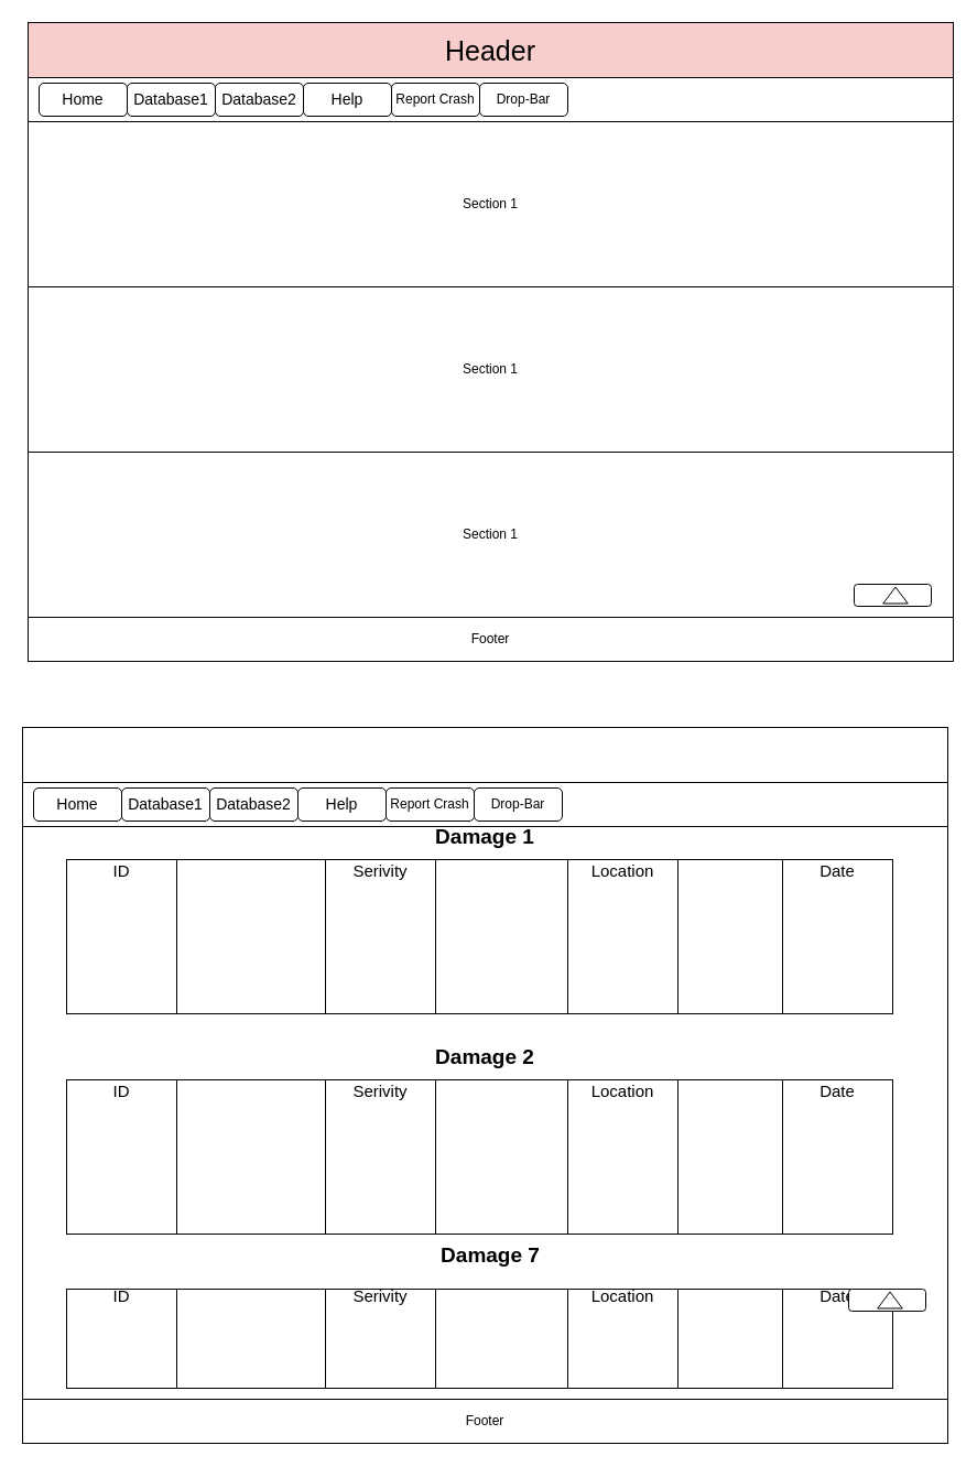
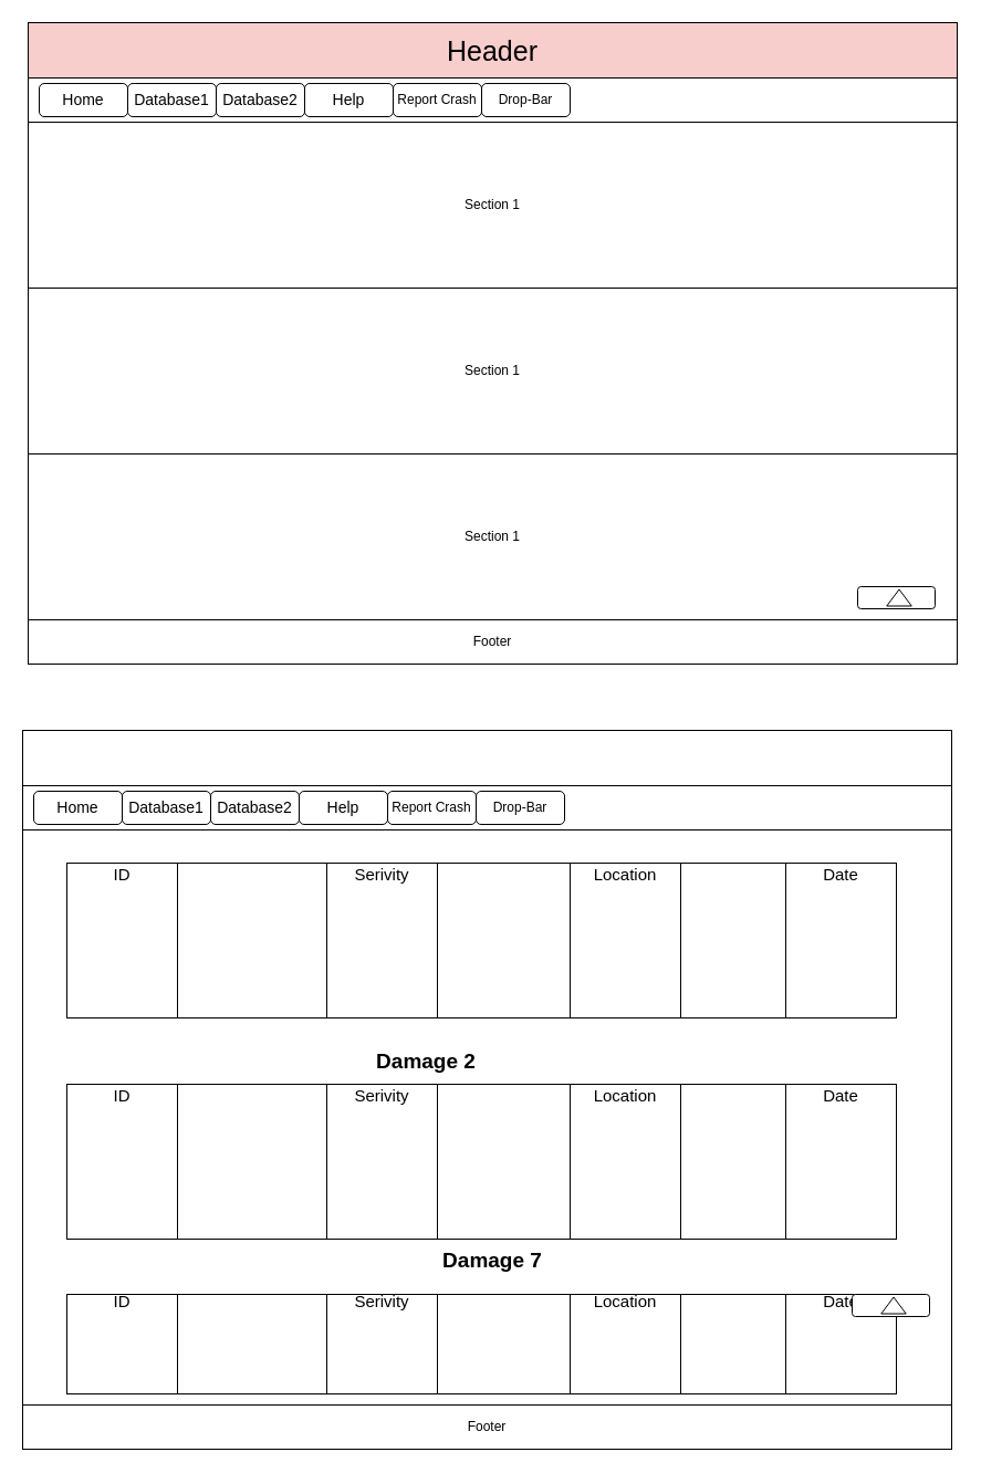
  <mxCell id="0" />
  <mxCell id="1" parent="0" />
  <mxCell id="2" value="" style="rounded=0;whiteSpace=wrap;html=1;" vertex="1" parent="1"><mxGeometry x="25" y="20" width="840" height="580" as="geometry" /></mxCell>
  <mxCell id="3" value="&lt;font style=&quot;font-size: 25px&quot;&gt;Header&lt;/font&gt;" style="rounded=0;whiteSpace=wrap;html=1;fillColor=#f8cecc;" vertex="1" parent="1"><mxGeometry x="25" y="20" width="840" height="50" as="geometry" /></mxCell>
  <mxCell id="4" value="" style="rounded=0;whiteSpace=wrap;html=1;" vertex="1" parent="1"><mxGeometry x="25" y="70" width="840" height="40" as="geometry" /></mxCell>
  <mxCell id="5" value="&lt;font style=&quot;font-size: 14px&quot;&gt;Home&lt;/font&gt;" style="rounded=1;whiteSpace=wrap;html=1;" vertex="1" parent="1"><mxGeometry x="35" y="75" width="80" height="30" as="geometry" /></mxCell>
  <mxCell id="6" value="&lt;font style=&quot;font-size: 14px&quot;&gt;Database1&lt;/font&gt;" style="rounded=1;whiteSpace=wrap;html=1;" vertex="1" parent="1"><mxGeometry x="115" y="75" width="80" height="30" as="geometry" /></mxCell>
  <mxCell id="7" value="&lt;font style=&quot;font-size: 14px&quot;&gt;Database2&lt;/font&gt;" style="rounded=1;whiteSpace=wrap;html=1;" vertex="1" parent="1"><mxGeometry x="195" y="75" width="80" height="30" as="geometry" /></mxCell>
  <mxCell id="8" value="&lt;font style=&quot;font-size: 14px&quot;&gt;Help&lt;/font&gt;" style="rounded=1;whiteSpace=wrap;html=1;" vertex="1" parent="1"><mxGeometry x="275" y="75" width="80" height="30" as="geometry" /></mxCell>
  <mxCell id="9" value="&lt;font style=&quot;font-size: 12px&quot;&gt;Report Crash&lt;/font&gt;" style="rounded=1;whiteSpace=wrap;html=1;" vertex="1" parent="1"><mxGeometry x="355" y="75" width="80" height="30" as="geometry" /></mxCell>
  <mxCell id="10" value="&lt;font style=&quot;font-size: 12px&quot;&gt;Drop-Bar&lt;/font&gt;" style="rounded=1;whiteSpace=wrap;html=1;" vertex="1" parent="1"><mxGeometry x="435" y="75" width="80" height="30" as="geometry" /></mxCell>
  <mxCell id="11" value="Section 1" style="rounded=0;whiteSpace=wrap;html=1;" vertex="1" parent="1"><mxGeometry x="25" y="110" width="840" height="150" as="geometry" /></mxCell>
  <mxCell id="12" value="Section 1" style="rounded=0;whiteSpace=wrap;html=1;" vertex="1" parent="1"><mxGeometry x="25" y="260" width="840" height="150" as="geometry" /></mxCell>
  <mxCell id="13" value="Section 1" style="rounded=0;whiteSpace=wrap;html=1;" vertex="1" parent="1"><mxGeometry x="25" y="410" width="840" height="150" as="geometry" /></mxCell>
  <mxCell id="14" value="" style="group" vertex="1" connectable="0" parent="1"><mxGeometry x="775" y="530" width="70" height="20" as="geometry" /></mxCell>
  <mxCell id="15" value="" style="rounded=1;whiteSpace=wrap;html=1;" vertex="1" parent="14"><mxGeometry width="70" height="20" as="geometry" /></mxCell>
  <mxCell id="16" value="" style="triangle;whiteSpace=wrap;html=1;rotation=-90;" vertex="1" parent="14"><mxGeometry x="30" y="-1.25" width="15" height="22.5" as="geometry" /></mxCell>
  <mxCell id="17" value="Footer" style="rounded=0;whiteSpace=wrap;html=1;" vertex="1" parent="1"><mxGeometry x="25" y="560" width="840" height="40" as="geometry" /></mxCell>
  <mxCell id="18" value="" style="rounded=0;whiteSpace=wrap;html=1;" vertex="1" parent="1"><mxGeometry x="20" y="660" width="840" height="610" as="geometry" /></mxCell>
  <mxCell id="19" value="" style="rounded=0;whiteSpace=wrap;html=1;" vertex="1" parent="1"><mxGeometry x="20" y="710" width="840" height="40" as="geometry" /></mxCell>
  <mxCell id="20" value="&lt;font style=&quot;font-size: 14px&quot;&gt;Home&lt;/font&gt;" style="rounded=1;whiteSpace=wrap;html=1;" vertex="1" parent="1"><mxGeometry x="30" y="715" width="80" height="30" as="geometry" /></mxCell>
  <mxCell id="21" value="&lt;font style=&quot;font-size: 14px&quot;&gt;Database1&lt;/font&gt;" style="rounded=1;whiteSpace=wrap;html=1;" vertex="1" parent="1"><mxGeometry x="110" y="715" width="80" height="30" as="geometry" /></mxCell>
  <mxCell id="22" value="&lt;font style=&quot;font-size: 14px&quot;&gt;Database2&lt;/font&gt;" style="rounded=1;whiteSpace=wrap;html=1;" vertex="1" parent="1"><mxGeometry x="190" y="715" width="80" height="30" as="geometry" /></mxCell>
  <mxCell id="23" value="&lt;font style=&quot;font-size: 14px&quot;&gt;Help&lt;/font&gt;" style="rounded=1;whiteSpace=wrap;html=1;" vertex="1" parent="1"><mxGeometry x="270" y="715" width="80" height="30" as="geometry" /></mxCell>
  <mxCell id="24" value="&lt;font style=&quot;font-size: 12px&quot;&gt;Report Crash&lt;/font&gt;" style="rounded=1;whiteSpace=wrap;html=1;" vertex="1" parent="1"><mxGeometry x="350" y="715" width="80" height="30" as="geometry" /></mxCell>
  <mxCell id="25" value="&lt;font style=&quot;font-size: 12px&quot;&gt;Drop-Bar&lt;/font&gt;" style="rounded=1;whiteSpace=wrap;html=1;" vertex="1" parent="1"><mxGeometry x="430" y="715" width="80" height="30" as="geometry" /></mxCell>
  <mxCell id="26" value="Footer" style="rounded=0;whiteSpace=wrap;html=1;" vertex="1" parent="1"><mxGeometry x="20" y="1270" width="840" height="40" as="geometry" /></mxCell>
- <mxCell id="27" value="&lt;font size=&quot;1&quot;&gt;&lt;b style=&quot;font-size: 19px&quot;&gt;Damage 1&lt;/b&gt;&lt;/font&gt;" style="text;html=1;strokeColor=none;fillColor=none;align=center;verticalAlign=middle;whiteSpace=wrap;rounded=0;" vertex="1" parent="1"><mxGeometry x="390" y="750" width="100" height="20" as="geometry" /></mxCell>
- <mxCell id="28" value="&lt;font size=&quot;1&quot;&gt;&lt;b style=&quot;font-size: 19px&quot;&gt;Damage 2&lt;/b&gt;&lt;/font&gt;" style="text;html=1;strokeColor=none;fillColor=none;align=center;verticalAlign=middle;whiteSpace=wrap;rounded=0;" vertex="1" parent="1"><mxGeometry x="390" y="950" width="100" height="20" as="geometry" /></mxCell>
+ <mxCell id="28" value="&lt;font size=&quot;1&quot;&gt;&lt;b style=&quot;font-size: 19px&quot;&gt;Damage 2&lt;/b&gt;&lt;/font&gt;" style="text;html=1;strokeColor=none;fillColor=none;align=center;verticalAlign=middle;whiteSpace=wrap;rounded=0;" vertex="1" parent="1"><mxGeometry x="335" y="950" width="100" height="20" as="geometry" /></mxCell>
  <mxCell id="29" value="&lt;font size=&quot;1&quot;&gt;&lt;b style=&quot;font-size: 19px&quot;&gt;Damage 7&lt;/b&gt;&lt;/font&gt;" style="text;html=1;strokeColor=none;fillColor=none;align=center;verticalAlign=middle;whiteSpace=wrap;rounded=0;" vertex="1" parent="1"><mxGeometry x="395" y="1130" width="100" height="20" as="geometry" /></mxCell>
  <mxCell id="30" value="" style="group" vertex="1" connectable="0" parent="1"><mxGeometry x="60" y="780" width="750" height="140" as="geometry" /></mxCell>
  <mxCell id="31" value="" style="rounded=0;whiteSpace=wrap;html=1;" vertex="1" parent="30"><mxGeometry width="750" height="140" as="geometry" /></mxCell>
  <mxCell id="32" value="" style="group" vertex="1" connectable="0" parent="30"><mxGeometry width="120" height="140" as="geometry" /></mxCell>
  <mxCell id="33" value="" style="rounded=0;whiteSpace=wrap;html=1;" vertex="1" parent="32"><mxGeometry width="100" height="140" as="geometry" /></mxCell>
  <mxCell id="34" value="&lt;font style=&quot;font-size: 15px&quot;&gt;ID&lt;/font&gt;" style="text;html=1;strokeColor=none;fillColor=none;align=center;verticalAlign=middle;whiteSpace=wrap;rounded=0;" vertex="1" parent="32"><mxGeometry x="10" width="80" height="20" as="geometry" /></mxCell>
  <mxCell id="35" value="" style="group" vertex="1" connectable="0" parent="30"><mxGeometry x="455" width="100" height="140" as="geometry" /></mxCell>
  <mxCell id="36" value="" style="rounded=0;whiteSpace=wrap;html=1;" vertex="1" parent="35"><mxGeometry width="100" height="140" as="geometry" /></mxCell>
  <mxCell id="37" value="&lt;font style=&quot;font-size: 15px&quot;&gt;Location&lt;/font&gt;" style="text;html=1;strokeColor=none;fillColor=none;align=center;verticalAlign=middle;whiteSpace=wrap;rounded=0;" vertex="1" parent="35"><mxGeometry x="10" width="80" height="20" as="geometry" /></mxCell>
  <mxCell id="38" value="" style="group" vertex="1" connectable="0" parent="30"><mxGeometry x="235" width="100" height="140" as="geometry" /></mxCell>
  <mxCell id="39" value="" style="rounded=0;whiteSpace=wrap;html=1;" vertex="1" parent="38"><mxGeometry width="100" height="140" as="geometry" /></mxCell>
  <mxCell id="40" value="&lt;font style=&quot;font-size: 15px&quot;&gt;Serivity&lt;/font&gt;" style="text;html=1;strokeColor=none;fillColor=none;align=center;verticalAlign=middle;whiteSpace=wrap;rounded=0;" vertex="1" parent="38"><mxGeometry x="10" width="80" height="20" as="geometry" /></mxCell>
  <mxCell id="41" value="" style="group" vertex="1" connectable="0" parent="30"><mxGeometry x="650" width="100" height="140" as="geometry" /></mxCell>
  <mxCell id="42" value="" style="rounded=0;whiteSpace=wrap;html=1;" vertex="1" parent="41"><mxGeometry width="100" height="140" as="geometry" /></mxCell>
  <mxCell id="43" value="&lt;font style=&quot;font-size: 15px&quot;&gt;Date&lt;/font&gt;" style="text;html=1;strokeColor=none;fillColor=none;align=center;verticalAlign=middle;whiteSpace=wrap;rounded=0;" vertex="1" parent="41"><mxGeometry x="10" width="80" height="20" as="geometry" /></mxCell>
  <mxCell id="44" value="" style="group" vertex="1" connectable="0" parent="1"><mxGeometry x="60" y="980" width="750" height="140" as="geometry" /></mxCell>
  <mxCell id="45" value="" style="rounded=0;whiteSpace=wrap;html=1;" vertex="1" parent="44"><mxGeometry width="750" height="140" as="geometry" /></mxCell>
  <mxCell id="46" value="" style="group" vertex="1" connectable="0" parent="44"><mxGeometry width="120" height="140" as="geometry" /></mxCell>
  <mxCell id="47" value="" style="rounded=0;whiteSpace=wrap;html=1;" vertex="1" parent="46"><mxGeometry width="100" height="140" as="geometry" /></mxCell>
  <mxCell id="48" value="&lt;font style=&quot;font-size: 15px&quot;&gt;ID&lt;/font&gt;" style="text;html=1;strokeColor=none;fillColor=none;align=center;verticalAlign=middle;whiteSpace=wrap;rounded=0;" vertex="1" parent="46"><mxGeometry x="10" width="80" height="20" as="geometry" /></mxCell>
  <mxCell id="49" value="" style="group" vertex="1" connectable="0" parent="44"><mxGeometry x="455" width="100" height="140" as="geometry" /></mxCell>
  <mxCell id="50" value="" style="rounded=0;whiteSpace=wrap;html=1;" vertex="1" parent="49"><mxGeometry width="100" height="140" as="geometry" /></mxCell>
  <mxCell id="51" value="&lt;font style=&quot;font-size: 15px&quot;&gt;Location&lt;/font&gt;" style="text;html=1;strokeColor=none;fillColor=none;align=center;verticalAlign=middle;whiteSpace=wrap;rounded=0;" vertex="1" parent="49"><mxGeometry x="10" width="80" height="20" as="geometry" /></mxCell>
  <mxCell id="52" value="" style="group" vertex="1" connectable="0" parent="44"><mxGeometry x="235" width="100" height="140" as="geometry" /></mxCell>
  <mxCell id="53" value="" style="rounded=0;whiteSpace=wrap;html=1;" vertex="1" parent="52"><mxGeometry width="100" height="140" as="geometry" /></mxCell>
  <mxCell id="54" value="&lt;font style=&quot;font-size: 15px&quot;&gt;Serivity&lt;/font&gt;" style="text;html=1;strokeColor=none;fillColor=none;align=center;verticalAlign=middle;whiteSpace=wrap;rounded=0;" vertex="1" parent="52"><mxGeometry x="10" width="80" height="20" as="geometry" /></mxCell>
  <mxCell id="55" value="" style="group" vertex="1" connectable="0" parent="44"><mxGeometry x="650" width="100" height="140" as="geometry" /></mxCell>
  <mxCell id="56" value="" style="rounded=0;whiteSpace=wrap;html=1;" vertex="1" parent="55"><mxGeometry width="100" height="140" as="geometry" /></mxCell>
  <mxCell id="57" value="&lt;font style=&quot;font-size: 15px&quot;&gt;Date&lt;/font&gt;" style="text;html=1;strokeColor=none;fillColor=none;align=center;verticalAlign=middle;whiteSpace=wrap;rounded=0;" vertex="1" parent="55"><mxGeometry x="10" width="80" height="20" as="geometry" /></mxCell>
  <mxCell id="58" value="" style="group" vertex="1" connectable="0" parent="1"><mxGeometry x="60" y="1170" width="750" height="90" as="geometry" /></mxCell>
  <mxCell id="59" value="" style="rounded=0;whiteSpace=wrap;html=1;" vertex="1" parent="58"><mxGeometry width="750" height="90" as="geometry" /></mxCell>
  <mxCell id="60" value="" style="group" vertex="1" connectable="0" parent="58"><mxGeometry width="120" height="90" as="geometry" /></mxCell>
  <mxCell id="61" value="" style="rounded=0;whiteSpace=wrap;html=1;" vertex="1" parent="60"><mxGeometry width="100" height="90" as="geometry" /></mxCell>
  <mxCell id="62" value="&lt;font style=&quot;font-size: 15px&quot;&gt;ID&lt;/font&gt;" style="text;html=1;strokeColor=none;fillColor=none;align=center;verticalAlign=middle;whiteSpace=wrap;rounded=0;" vertex="1" parent="60"><mxGeometry x="10" width="80" height="12.857" as="geometry" /></mxCell>
  <mxCell id="63" value="" style="group" vertex="1" connectable="0" parent="58"><mxGeometry x="455" width="100" height="90" as="geometry" /></mxCell>
  <mxCell id="64" value="" style="rounded=0;whiteSpace=wrap;html=1;" vertex="1" parent="63"><mxGeometry width="100" height="90" as="geometry" /></mxCell>
  <mxCell id="65" value="&lt;font style=&quot;font-size: 15px&quot;&gt;Location&lt;/font&gt;" style="text;html=1;strokeColor=none;fillColor=none;align=center;verticalAlign=middle;whiteSpace=wrap;rounded=0;" vertex="1" parent="63"><mxGeometry x="10" width="80" height="12.857" as="geometry" /></mxCell>
  <mxCell id="66" value="" style="group" vertex="1" connectable="0" parent="58"><mxGeometry x="235" width="100" height="90" as="geometry" /></mxCell>
  <mxCell id="67" value="" style="rounded=0;whiteSpace=wrap;html=1;" vertex="1" parent="66"><mxGeometry width="100" height="90" as="geometry" /></mxCell>
  <mxCell id="68" value="&lt;font style=&quot;font-size: 15px&quot;&gt;Serivity&lt;/font&gt;" style="text;html=1;strokeColor=none;fillColor=none;align=center;verticalAlign=middle;whiteSpace=wrap;rounded=0;" vertex="1" parent="66"><mxGeometry x="10" width="80" height="12.857" as="geometry" /></mxCell>
  <mxCell id="69" value="" style="group" vertex="1" connectable="0" parent="58"><mxGeometry x="650" width="100" height="90" as="geometry" /></mxCell>
  <mxCell id="70" value="" style="rounded=0;whiteSpace=wrap;html=1;" vertex="1" parent="69"><mxGeometry width="100" height="90" as="geometry" /></mxCell>
  <mxCell id="71" value="&lt;font style=&quot;font-size: 15px&quot;&gt;Date&lt;/font&gt;" style="text;html=1;strokeColor=none;fillColor=none;align=center;verticalAlign=middle;whiteSpace=wrap;rounded=0;" vertex="1" parent="69"><mxGeometry x="10" width="80" height="12.857" as="geometry" /></mxCell>
  <mxCell id="72" value="" style="group" vertex="1" connectable="0" parent="1"><mxGeometry x="770" y="1170" width="70" height="20" as="geometry" /></mxCell>
  <mxCell id="73" value="" style="rounded=1;whiteSpace=wrap;html=1;" vertex="1" parent="72"><mxGeometry width="70" height="20" as="geometry" /></mxCell>
  <mxCell id="74" value="" style="triangle;whiteSpace=wrap;html=1;rotation=-90;" vertex="1" parent="72"><mxGeometry x="30" y="-1.25" width="15" height="22.5" as="geometry" /></mxCell>
